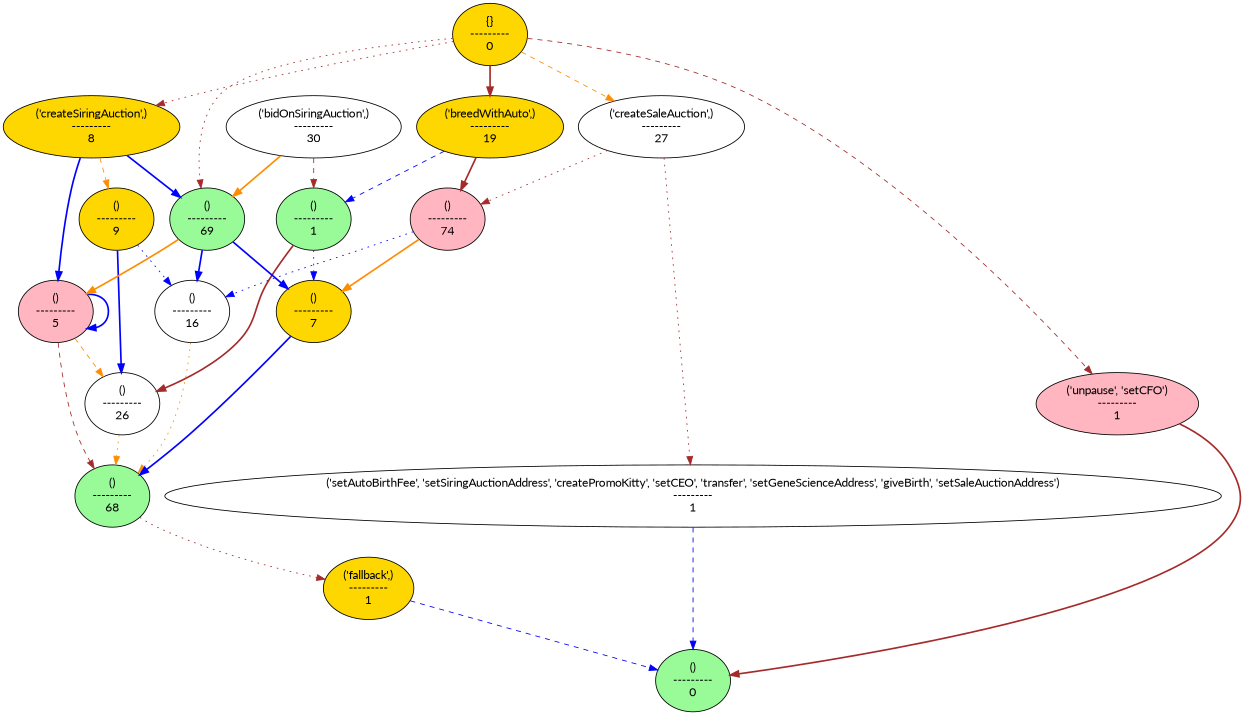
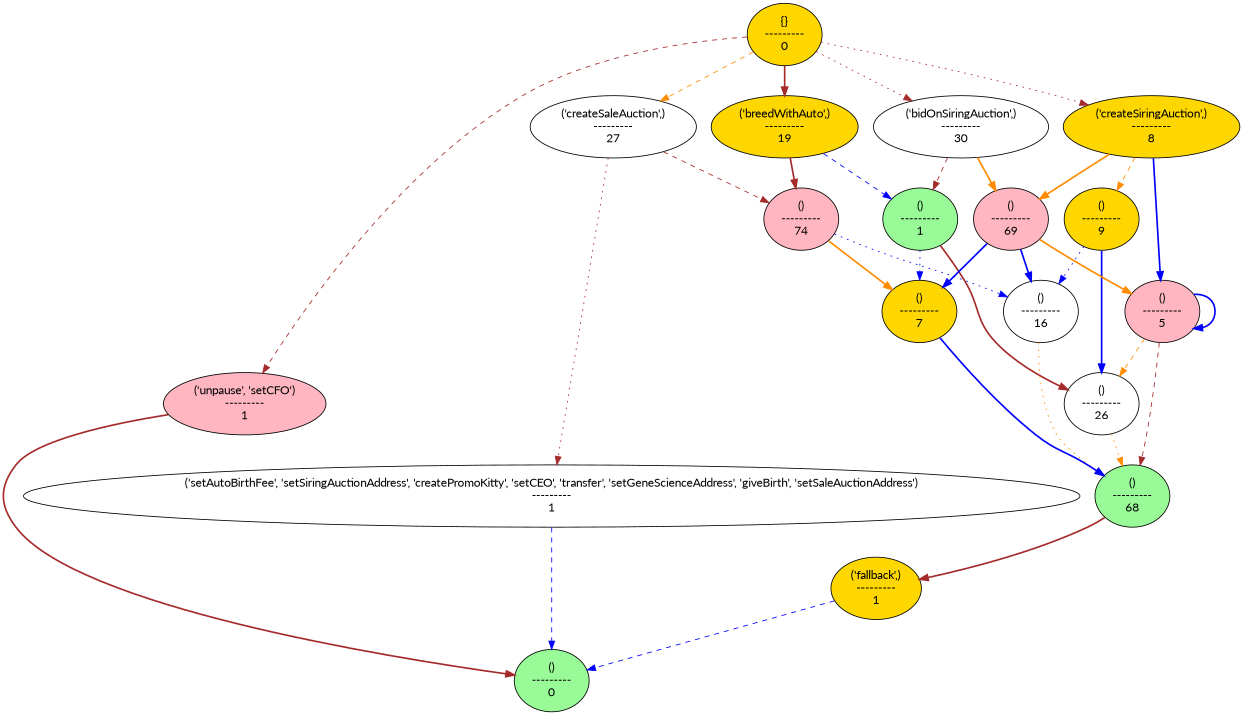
  strict digraph {
    fontname=Lato
    node [fillcolor=gold fontname=Lato style=filled]
    edge [color=blue fontname=Lato style=bold]
    "{}\n---------\n0"
    "('breedWithAuto',)\n---------\n19"
    "('createSiringAuction',)\n---------\n8"
    "('bidOnSiringAuction',)\n---------\n30" [fillcolor=white]
    "('createSaleAuction',)\n---------\n27" [fillcolor=white]
    "('unpause', 'setCFO')\n---------\n1" [fillcolor=lightpink]
    "()\n---------\n1" [fillcolor=palegreen]
    "()\n---------\n74" [fillcolor=lightpink]
    "()\n---------\n9"
    "()\n---------\n5" [fillcolor=lightpink]
-   "()\n---------\n69" [fillcolor=palegreen]
+   "()\n---------\n69" [fillcolor=lightpink]
    "('setAutoBirthFee', 'setSiringAuctionAddress', 'createPromoKitty', 'setCEO', 'transfer', 'setGeneScienceAddress', 'giveBirth', 'setSaleAuctionAddress')\n---------\n1" [fillcolor=white]
    "()\n---------\n0" [fillcolor=palegreen]
    "()\n---------\n26" [fillcolor=white]
    "()\n---------\n16" [fillcolor=white]
    "()\n---------\n7"
    "()\n---------\n68" [fillcolor=palegreen]
    "('fallback',)\n---------\n1"
    "{}\n---------\n0" -> "('breedWithAuto',)\n---------\n19" [color=brown]
    "{}\n---------\n0" -> "('createSiringAuction',)\n---------\n8" [color=brown style=dotted]
-   "{}\n---------\n0" -> "()\n---------\n69" [color=brown style=dotted]
+   "{}\n---------\n0" -> "('bidOnSiringAuction',)\n---------\n30" [color=brown style=dotted]
    "{}\n---------\n0" -> "('createSaleAuction',)\n---------\n27" [color=darkorange style=dashed]
    "{}\n---------\n0" -> "('unpause', 'setCFO')\n---------\n1" [color=brown style=dashed]
    "('breedWithAuto',)\n---------\n19" -> "()\n---------\n1" [style=dashed]
    "('breedWithAuto',)\n---------\n19" -> "()\n---------\n74" [color=brown]
    "('createSiringAuction',)\n---------\n8" -> "()\n---------\n9" [color=darkorange style=dashed]
    "('createSiringAuction',)\n---------\n8" -> "()\n---------\n5"
-   "('createSiringAuction',)\n---------\n8" -> "()\n---------\n69"
+   "('createSiringAuction',)\n---------\n8" -> "()\n---------\n69" [color=darkorange]
    "('bidOnSiringAuction',)\n---------\n30" -> "()\n---------\n1" [color=brown style=dashed]
    "('bidOnSiringAuction',)\n---------\n30" -> "()\n---------\n69" [color=darkorange]
-   "('createSaleAuction',)\n---------\n27" -> "()\n---------\n74" [color=brown style=dotted]
+   "('createSaleAuction',)\n---------\n27" -> "()\n---------\n74" [color=brown style=dashed]
    "('createSaleAuction',)\n---------\n27" -> "('setAutoBirthFee', 'setSiringAuctionAddress', 'createPromoKitty', 'setCEO', 'transfer', 'setGeneScienceAddress', 'giveBirth', 'setSaleAuctionAddress')\n---------\n1" [color=brown style=dotted]
    "('unpause', 'setCFO')\n---------\n1" -> "()\n---------\n0" [color=brown]
    "()\n---------\n1" -> "()\n---------\n26" [color=brown]
    "()\n---------\n1" -> "()\n---------\n7" [style=dotted]
    "()\n---------\n74" -> "()\n---------\n16" [style=dotted]
    "()\n---------\n74" -> "()\n---------\n7" [color=darkorange]
    "()\n---------\n9" -> "()\n---------\n26"
    "()\n---------\n9" -> "()\n---------\n16" [style=dotted]
    "()\n---------\n5" -> "()\n---------\n5"
    "()\n---------\n5" -> "()\n---------\n26" [color=darkorange style=dashed]
    "()\n---------\n5" -> "()\n---------\n68" [color=brown style=dashed]
    "()\n---------\n69" -> "()\n---------\n5" [color=darkorange]
    "()\n---------\n69" -> "()\n---------\n16"
    "()\n---------\n69" -> "()\n---------\n7"
    "('setAutoBirthFee', 'setSiringAuctionAddress', 'createPromoKitty', 'setCEO', 'transfer', 'setGeneScienceAddress', 'giveBirth', 'setSaleAuctionAddress')\n---------\n1" -> "()\n---------\n0" [style=dashed]
    "()\n---------\n26" -> "()\n---------\n68" [color=darkorange style=dotted]
    "()\n---------\n16" -> "()\n---------\n68" [color=darkorange style=dotted]
    "()\n---------\n7" -> "()\n---------\n68"
-   "()\n---------\n68" -> "('fallback',)\n---------\n1" [color=brown style=dotted]
+   "()\n---------\n68" -> "('fallback',)\n---------\n1" [color=brown]
    "('fallback',)\n---------\n1" -> "()\n---------\n0" [style=dashed]
  }
